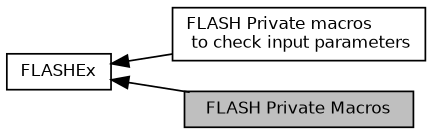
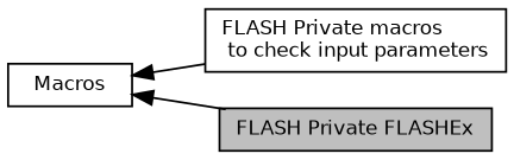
  digraph {
    rankdir=LR
    node [color=black fillcolor=white fontname=Helvetica fontsize=10 shape=record style=filled]
    edge [dir=back fontname=Helvetica fontsize=10 labelfontname=Helvetica labelfontsize=10 shape=plaintext style=solid]
    n1 [height=0.2 label="FLASH Private macros\l to check input parameters" width=0.4]
-   n2 [height=0.2 label=FLASHEx width=0.4]
-   n3 [fillcolor=grey75 fontcolor=black height=0.2 label="FLASH Private Macros" width=0.4]
+   n2 [height=0.2 label=Macros width=0.4]
+   n3 [fillcolor=grey75 fontcolor=black height=0.2 label="FLASH Private FLASHEx" width=0.4]
    n2 -> n1
    n2 -> n3
  }
